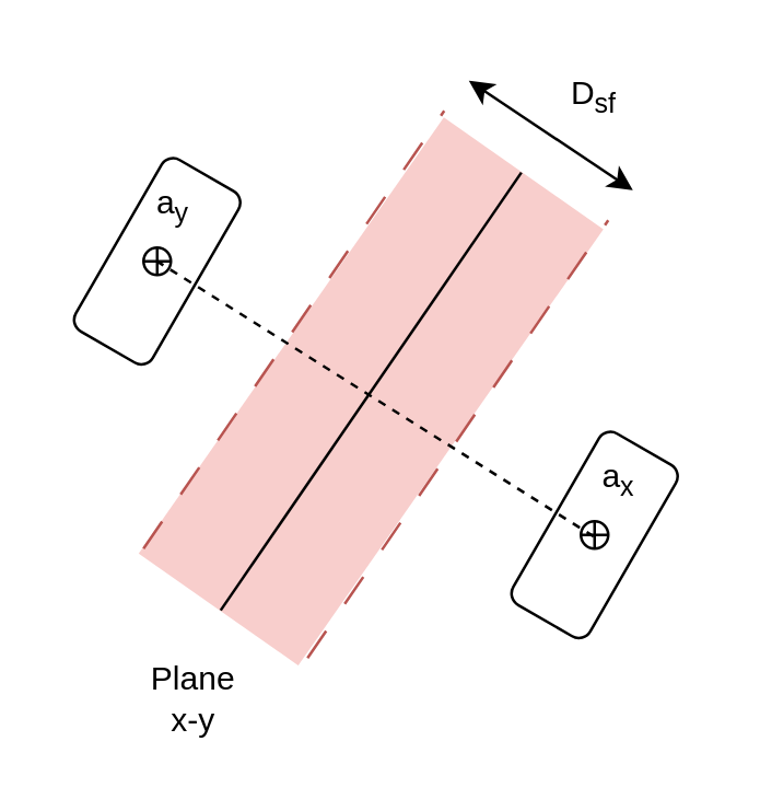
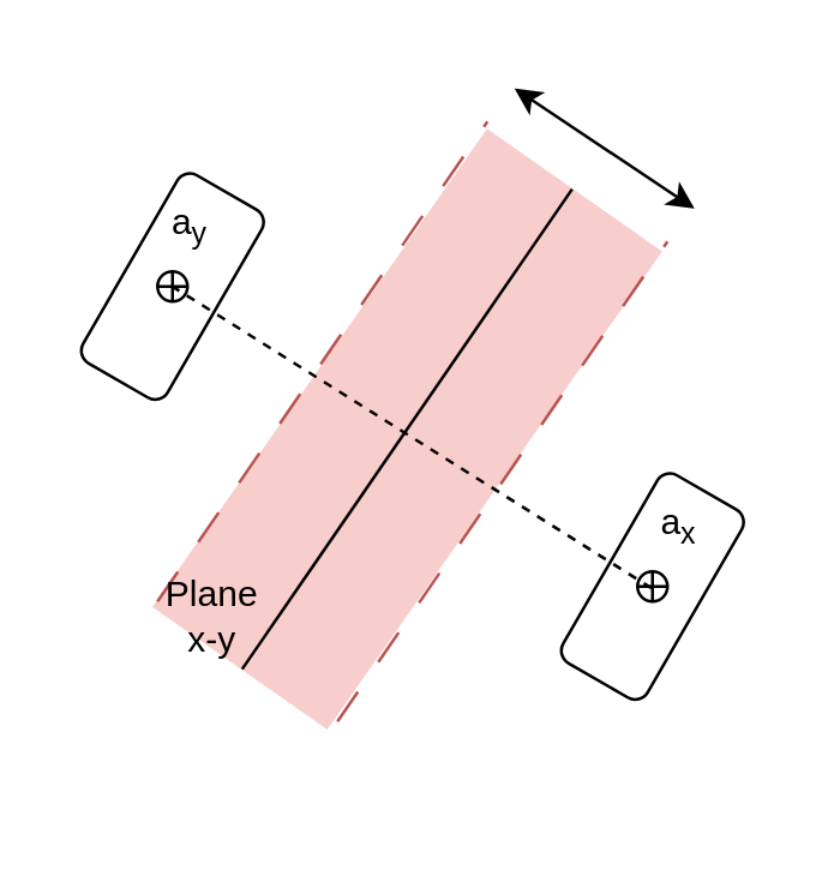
  <mxCell id="0" />
  <mxCell id="1" parent="0" />
  <mxCell id="2" value="" style="rounded=0;whiteSpace=wrap;html=1;rotation=-55;strokeColor=none;fillColor=#f8cecc;" vertex="1" parent="1"><mxGeometry x="37.91" y="106.91" width="194.61" height="71.25" as="geometry" /></mxCell>
  <mxCell id="3" value="" style="rounded=1;whiteSpace=wrap;html=1;rotation=-60;" vertex="1" parent="1"><mxGeometry x="20.84" y="78.75" width="72.33" height="32.5" as="geometry" /></mxCell>
  <mxCell id="4" value="" style="rounded=1;whiteSpace=wrap;html=1;rotation=-60;" vertex="1" parent="1"><mxGeometry x="180.84" y="178.75" width="72.33" height="32.5" as="geometry" /></mxCell>
  <mxCell id="5" value="" style="endArrow=none;html=1;rounded=0;dashed=1;dashPattern=12 12;fillColor=#f8cecc;strokeColor=#b85450;" edge="1" parent="1"><mxGeometry width="50" height="50" relative="1" as="geometry"><mxPoint x="112" y="240" as="sourcePoint" /><mxPoint x="222" y="80" as="targetPoint" /></mxGeometry></mxCell>
  <mxCell id="6" value="" style="endArrow=none;html=1;rounded=0;dashed=1;dashPattern=12 12;fillColor=#f8cecc;strokeColor=#b85450;" edge="1" parent="1"><mxGeometry width="50" height="50" relative="1" as="geometry"><mxPoint x="52" y="200" as="sourcePoint" /><mxPoint x="162" y="40" as="targetPoint" /></mxGeometry></mxCell>
  <mxCell id="7" value="" style="endArrow=classic;startArrow=classic;html=1;rounded=0;" edge="1" parent="1"><mxGeometry width="50" height="50" relative="1" as="geometry"><mxPoint x="171" y="29" as="sourcePoint" /><mxPoint x="231" y="69" as="targetPoint" /></mxGeometry></mxCell>
- <mxCell id="8" value="D&lt;sub&gt;sf&lt;/sub&gt;" style="text;html=1;strokeColor=none;fillColor=none;align=center;verticalAlign=middle;whiteSpace=wrap;rounded=0;" vertex="1" parent="1"><mxGeometry x="187" y="20" width="60" height="30" as="geometry" /></mxCell>
  <mxCell id="9" value="a&lt;sub&gt;x&lt;/sub&gt;" style="text;html=1;strokeColor=none;fillColor=none;align=center;verticalAlign=middle;whiteSpace=wrap;rounded=0;" vertex="1" parent="1"><mxGeometry x="196" y="160" width="60" height="30" as="geometry" /></mxCell>
  <mxCell id="10" value="a&lt;sub&gt;y&lt;/sub&gt;" style="text;html=1;strokeColor=none;fillColor=none;align=center;verticalAlign=middle;whiteSpace=wrap;rounded=0;" vertex="1" parent="1"><mxGeometry x="33.17" y="60" width="60" height="30" as="geometry" /></mxCell>
- <mxCell id="11" value="Plane x-y" style="text;html=1;strokeColor=none;fillColor=none;align=center;verticalAlign=middle;whiteSpace=wrap;rounded=0;" vertex="1" parent="1"><mxGeometry x="48.17" y="240" width="45" height="30" as="geometry" /></mxCell>
+ <mxCell id="11" value="Plane x-y" style="text;html=1;strokeColor=none;fillColor=none;align=center;verticalAlign=middle;whiteSpace=wrap;rounded=0;" vertex="1" parent="1"><mxGeometry x="48.17" y="190" width="45" height="30" as="geometry" /></mxCell>
  <mxCell id="12" value="" style="shape=orEllipse;perimeter=ellipsePerimeter;whiteSpace=wrap;html=1;backgroundOutline=1;" vertex="1" parent="1"><mxGeometry x="212" y="190" width="10" height="10" as="geometry" /></mxCell>
  <mxCell id="13" value="" style="shape=orEllipse;perimeter=ellipsePerimeter;whiteSpace=wrap;html=1;backgroundOutline=1;" vertex="1" parent="1"><mxGeometry x="52.01" y="90" width="10" height="10" as="geometry" /></mxCell>
  <mxCell id="14" value="" style="endArrow=none;dashed=1;html=1;rounded=0;entryX=0.528;entryY=0.594;entryDx=0;entryDy=0;entryPerimeter=0;exitX=0.471;exitY=0.483;exitDx=0;exitDy=0;exitPerimeter=0;" edge="1" parent="1" source="13" target="12"><mxGeometry width="50" height="50" relative="1" as="geometry"><mxPoint x="60.536" y="98.536" as="sourcePoint" /><mxPoint x="213.94" y="193.72" as="targetPoint" /><Array as="points" /></mxGeometry></mxCell>
  <mxCell id="15" value="" style="endArrow=none;html=1;rounded=0;fillColor=#f8cecc;strokeColor=#000000;" edge="1" parent="1"><mxGeometry width="50" height="50" relative="1" as="geometry"><mxPoint x="80.22" y="222.54" as="sourcePoint" /><mxPoint x="190.22" y="62.54" as="targetPoint" /></mxGeometry></mxCell>
